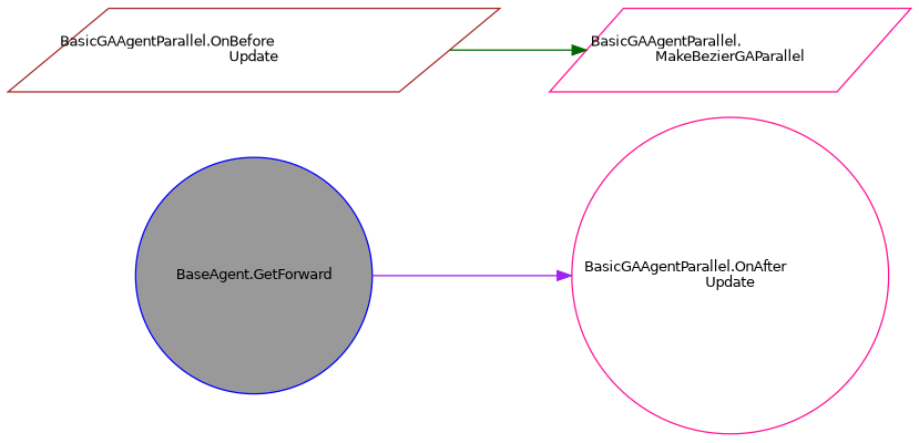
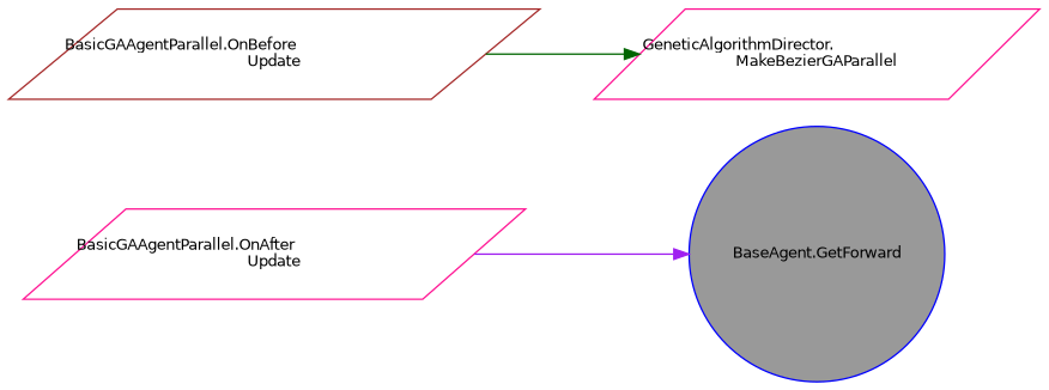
  digraph {
    rankdir=RL
    node [color=deeppink fillcolor=white fontname=Helvetica fontsize=10 shape=circle style=filled]
    edge [dir=back fontname=Helvetica fontsize=10 labelfontname=Helvetica labelfontsize=10 style=solid]
    n1 [color=blue fillcolor=grey60 fontcolor=black height=0.2 label="BaseAgent.GetForward" width=0.4]
-   n2 [height=0.2 label="BasicGAAgentParallel.OnAfter\lUpdate" width=0.4]
-   n3 [height=0.2 label="BasicGAAgentParallel.\lMakeBezierGAParallel" shape=parallelogram width=0.4]
+   n2 [height=0.2 label="BasicGAAgentParallel.OnAfter\lUpdate" shape=parallelogram width=0.4]
+   n3 [height=0.2 label="GeneticAlgorithmDirector.\lMakeBezierGAParallel" shape=parallelogram width=0.4]
    n4 [color=brown height=0.2 label="BasicGAAgentParallel.OnBefore\lUpdate" shape=parallelogram width=0.4]
-   n2 -> n1 [color=purple]
+   n1 -> n2 [color=purple]
    n3 -> n4 [color=darkgreen]
  }
